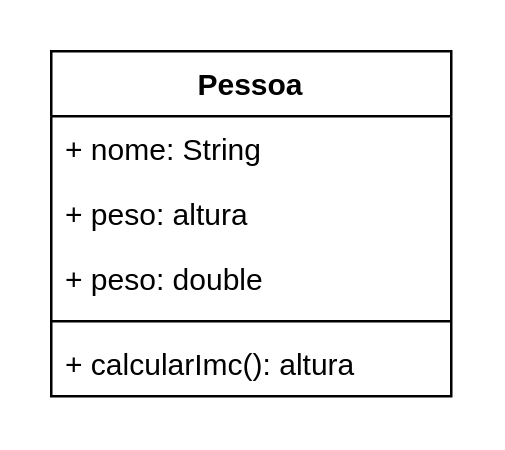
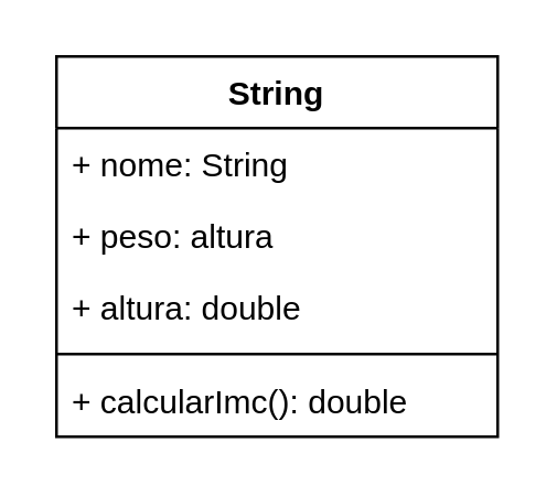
  <mxCell id="0" />
  <mxCell id="1" parent="0" />
- <mxCell id="2" value="Pessoa" style="swimlane;fontStyle=1;align=center;verticalAlign=top;childLayout=stackLayout;horizontal=1;startSize=26;horizontalStack=0;resizeParent=1;resizeParentMax=0;resizeLast=0;collapsible=1;marginBottom=0;whiteSpace=wrap;html=1;" vertex="1" parent="1"><mxGeometry x="20" y="20" width="160" height="138" as="geometry" /></mxCell>
+ <mxCell id="2" value="String" style="swimlane;fontStyle=1;align=center;verticalAlign=top;childLayout=stackLayout;horizontal=1;startSize=26;horizontalStack=0;resizeParent=1;resizeParentMax=0;resizeLast=0;collapsible=1;marginBottom=0;whiteSpace=wrap;html=1;" vertex="1" parent="1"><mxGeometry x="20" y="20" width="160" height="138" as="geometry" /></mxCell>
  <mxCell id="3" value="+ nome: String" style="text;strokeColor=none;fillColor=none;align=left;verticalAlign=top;spacingLeft=4;spacingRight=4;overflow=hidden;rotatable=0;points=[[0,0.5],[1,0.5]];portConstraint=eastwest;whiteSpace=wrap;html=1;" vertex="1" parent="2"><mxGeometry y="26" width="160" height="26" as="geometry" /></mxCell>
  <mxCell id="4" value="+ peso: altura" style="text;strokeColor=none;fillColor=none;align=left;verticalAlign=top;spacingLeft=4;spacingRight=4;overflow=hidden;rotatable=0;points=[[0,0.5],[1,0.5]];portConstraint=eastwest;whiteSpace=wrap;html=1;" vertex="1" parent="2"><mxGeometry y="52" width="160" height="26" as="geometry" /></mxCell>
- <mxCell id="5" value="+ peso: double" style="text;strokeColor=none;fillColor=none;align=left;verticalAlign=top;spacingLeft=4;spacingRight=4;overflow=hidden;rotatable=0;points=[[0,0.5],[1,0.5]];portConstraint=eastwest;whiteSpace=wrap;html=1;" vertex="1" parent="2"><mxGeometry y="78" width="160" height="26" as="geometry" /></mxCell>
+ <mxCell id="5" value="+ altura: double" style="text;strokeColor=none;fillColor=none;align=left;verticalAlign=top;spacingLeft=4;spacingRight=4;overflow=hidden;rotatable=0;points=[[0,0.5],[1,0.5]];portConstraint=eastwest;whiteSpace=wrap;html=1;" vertex="1" parent="2"><mxGeometry y="78" width="160" height="26" as="geometry" /></mxCell>
  <mxCell id="6" value="" style="line;strokeWidth=1;fillColor=none;align=left;verticalAlign=middle;spacingTop=-1;spacingLeft=3;spacingRight=3;rotatable=0;labelPosition=right;points=[];portConstraint=eastwest;strokeColor=inherit;" vertex="1" parent="2"><mxGeometry y="104" width="160" height="8" as="geometry" /></mxCell>
- <mxCell id="7" value="+ calcularImc(): altura" style="text;strokeColor=none;fillColor=none;align=left;verticalAlign=top;spacingLeft=4;spacingRight=4;overflow=hidden;rotatable=0;points=[[0,0.5],[1,0.5]];portConstraint=eastwest;whiteSpace=wrap;html=1;" vertex="1" parent="2"><mxGeometry y="112" width="160" height="26" as="geometry" /></mxCell>
+ <mxCell id="7" value="+ calcularImc(): double" style="text;strokeColor=none;fillColor=none;align=left;verticalAlign=top;spacingLeft=4;spacingRight=4;overflow=hidden;rotatable=0;points=[[0,0.5],[1,0.5]];portConstraint=eastwest;whiteSpace=wrap;html=1;" vertex="1" parent="2"><mxGeometry y="112" width="160" height="26" as="geometry" /></mxCell>
